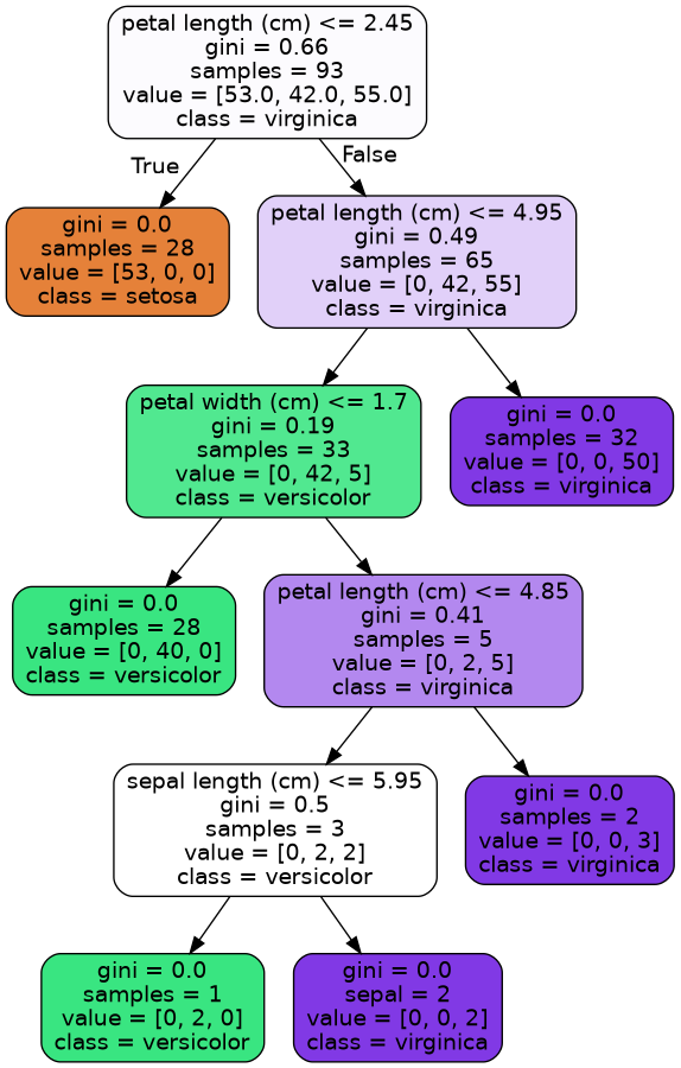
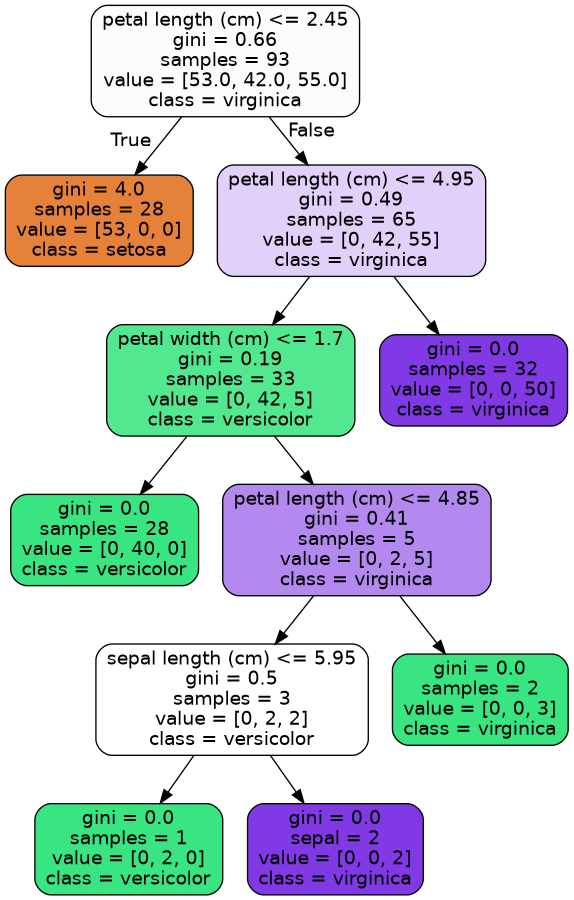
  digraph {
    node [color=black fillcolor="#8139e5" fontname=helvetica shape=box style="filled, rounded"]
    edge [fontname=helvetica]
    n1 [fillcolor="#fcfbfe" label="petal length (cm) <= 2.45\ngini = 0.66\nsamples = 93\nvalue = [53.0, 42.0, 55.0]\nclass = virginica"]
-   n2 [fillcolor="#e58139" label="gini = 0.0\nsamples = 28\nvalue = [53, 0, 0]\nclass = setosa"]
+   n2 [fillcolor="#e58139" label="gini = 4.0\nsamples = 28\nvalue = [53, 0, 0]\nclass = setosa"]
    n3 [fillcolor="#e1d0f9" label="petal length (cm) <= 4.95\ngini = 0.49\nsamples = 65\nvalue = [0, 42, 55]\nclass = virginica"]
    n4 [fillcolor="#51e890" label="petal width (cm) <= 1.7\ngini = 0.19\nsamples = 33\nvalue = [0, 42, 5]\nclass = versicolor"]
    n5 [label="gini = 0.0\nsamples = 32\nvalue = [0, 0, 50]\nclass = virginica"]
    n6 [fillcolor="#39e581" label="gini = 0.0\nsamples = 28\nvalue = [0, 40, 0]\nclass = versicolor"]
    n7 [fillcolor="#b388ef" label="petal length (cm) <= 4.85\ngini = 0.41\nsamples = 5\nvalue = [0, 2, 5]\nclass = virginica"]
    n8 [fillcolor="#ffffff" label="sepal length (cm) <= 5.95\ngini = 0.5\nsamples = 3\nvalue = [0, 2, 2]\nclass = versicolor"]
-   n9 [label="gini = 0.0\nsamples = 2\nvalue = [0, 0, 3]\nclass = virginica"]
+   n9 [fillcolor="#39e581" label="gini = 0.0\nsamples = 2\nvalue = [0, 0, 3]\nclass = virginica"]
    n10 [fillcolor="#39e581" label="gini = 0.0\nsamples = 1\nvalue = [0, 2, 0]\nclass = versicolor"]
    n11 [label="gini = 0.0\nsepal = 2\nvalue = [0, 0, 2]\nclass = virginica"]
    n1 -> n2 [headlabel=True labelangle=45 labeldistance=2.5]
    n1 -> n3 [headlabel=False labelangle=-45 labeldistance=2.5]
    n3 -> n4
    n3 -> n5
    n4 -> n6
    n4 -> n7
    n7 -> n8
    n7 -> n9
    n8 -> n10
    n8 -> n11
  }
